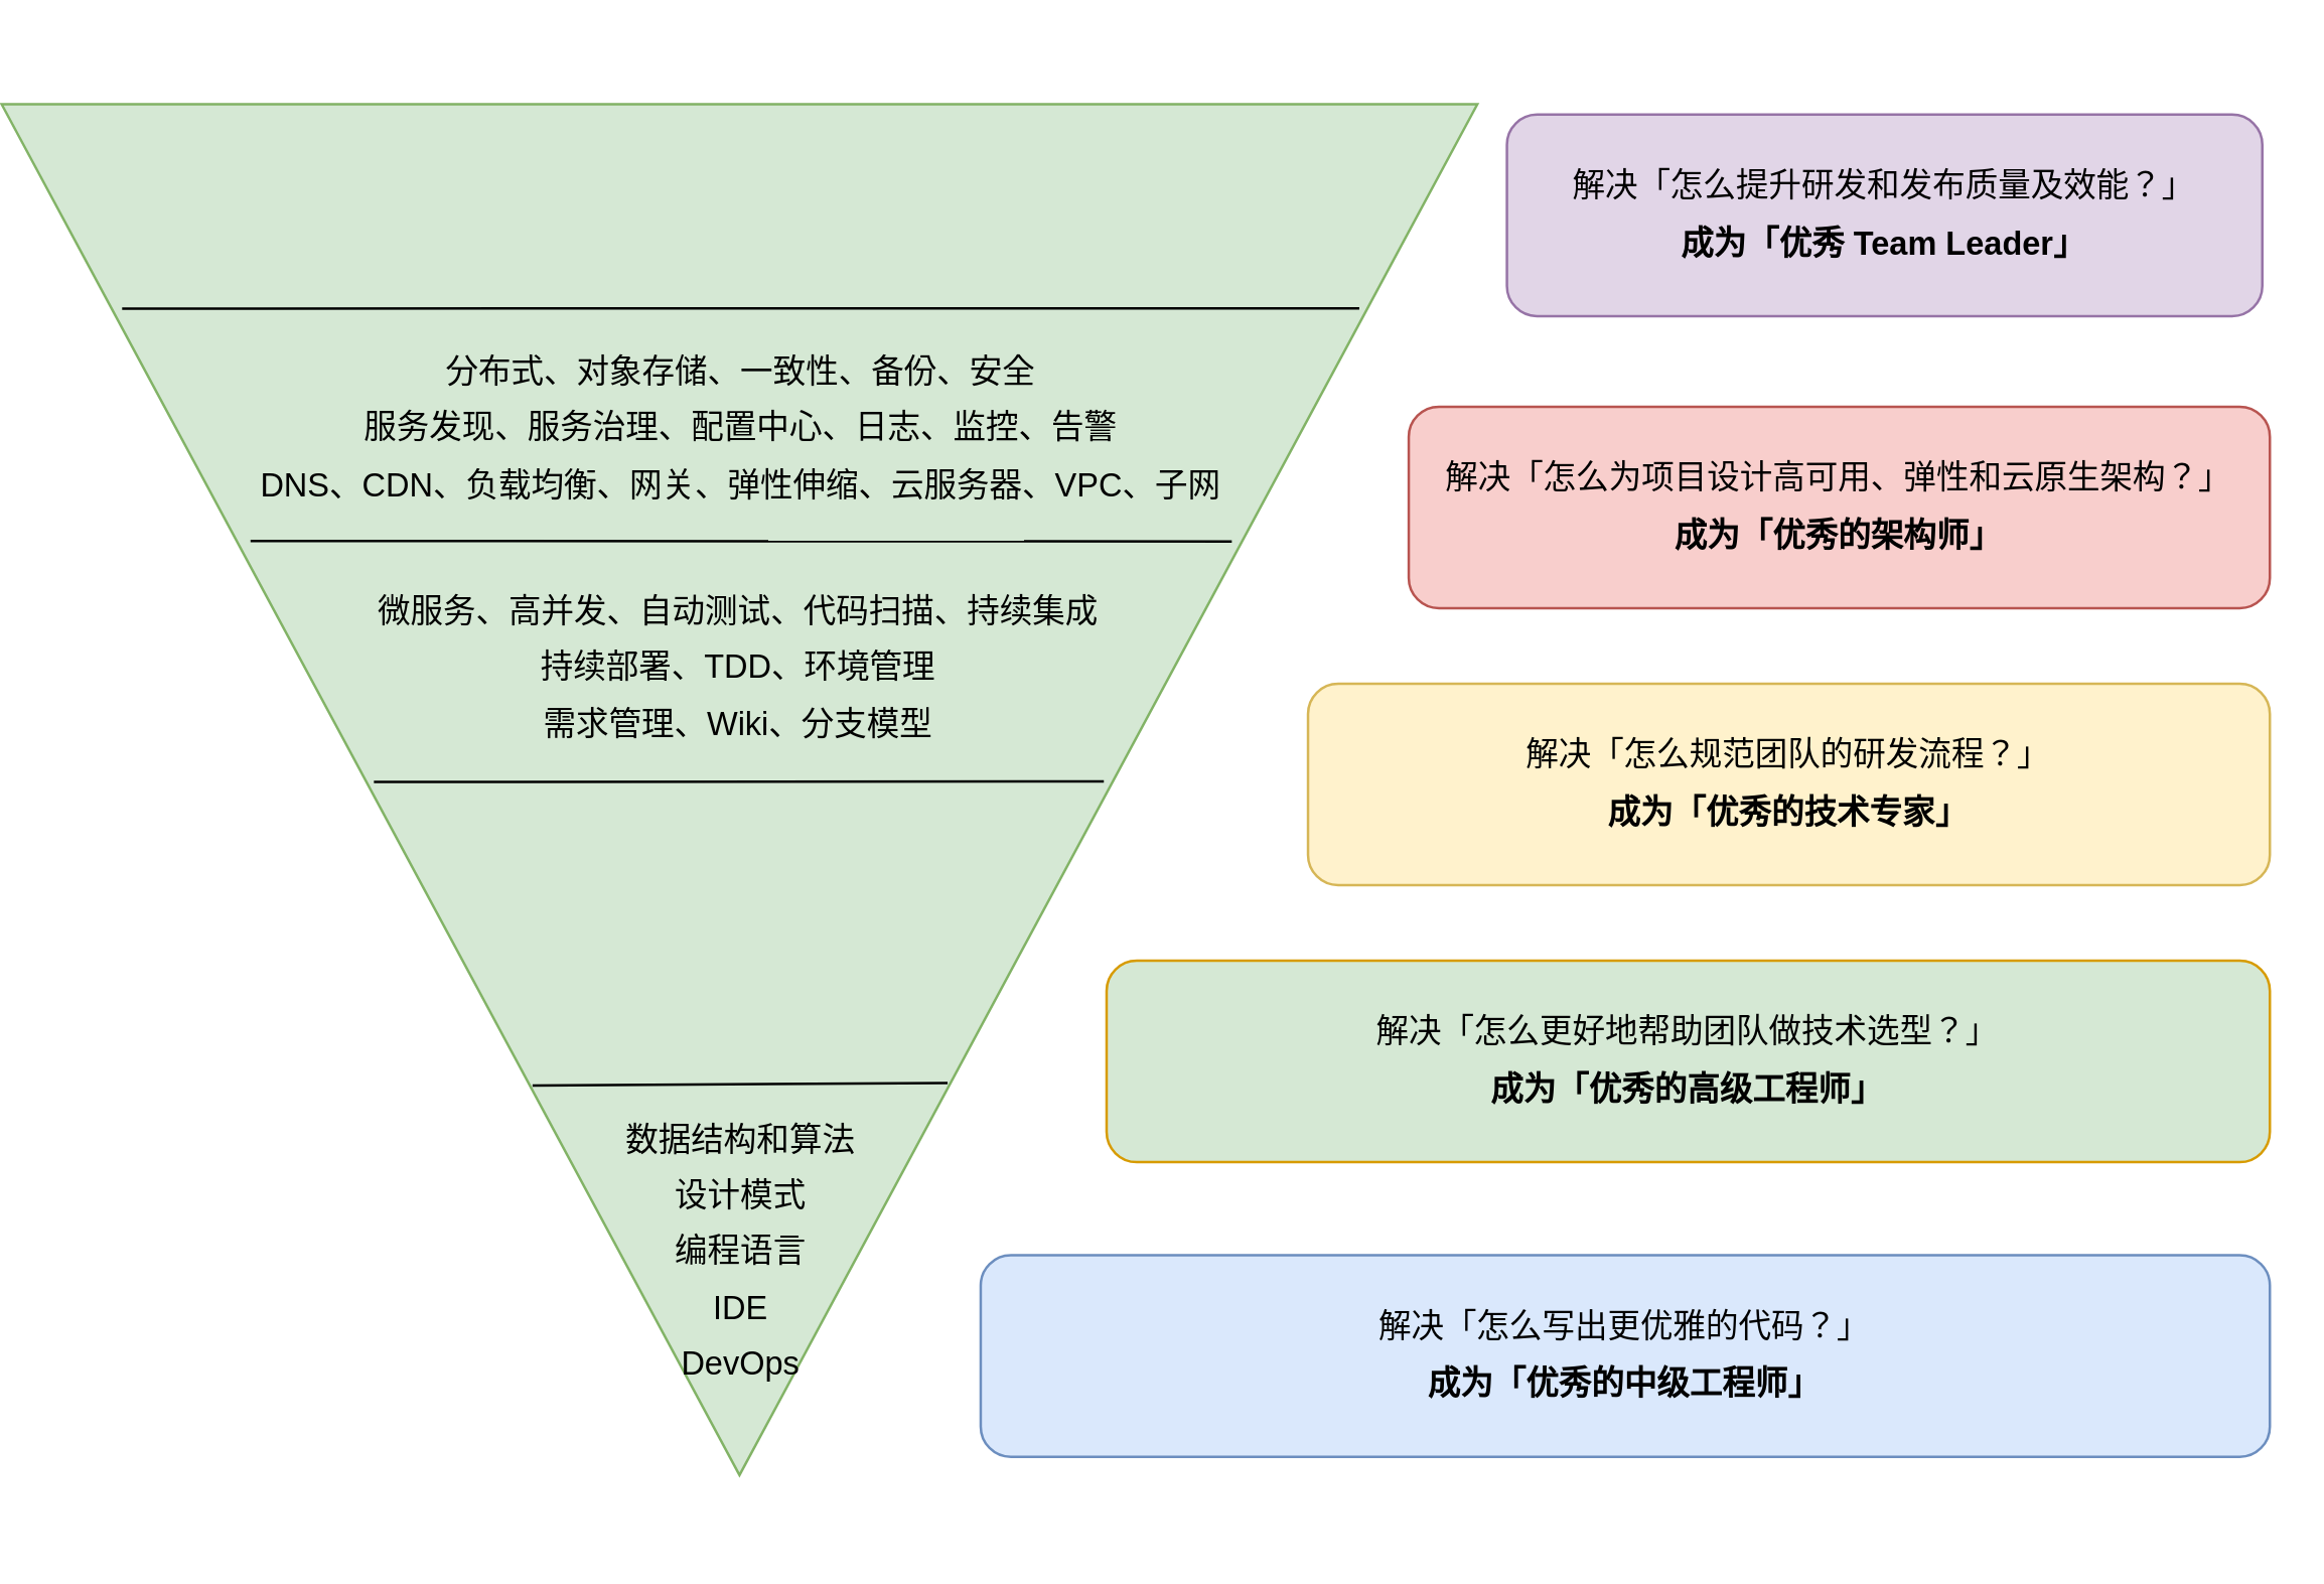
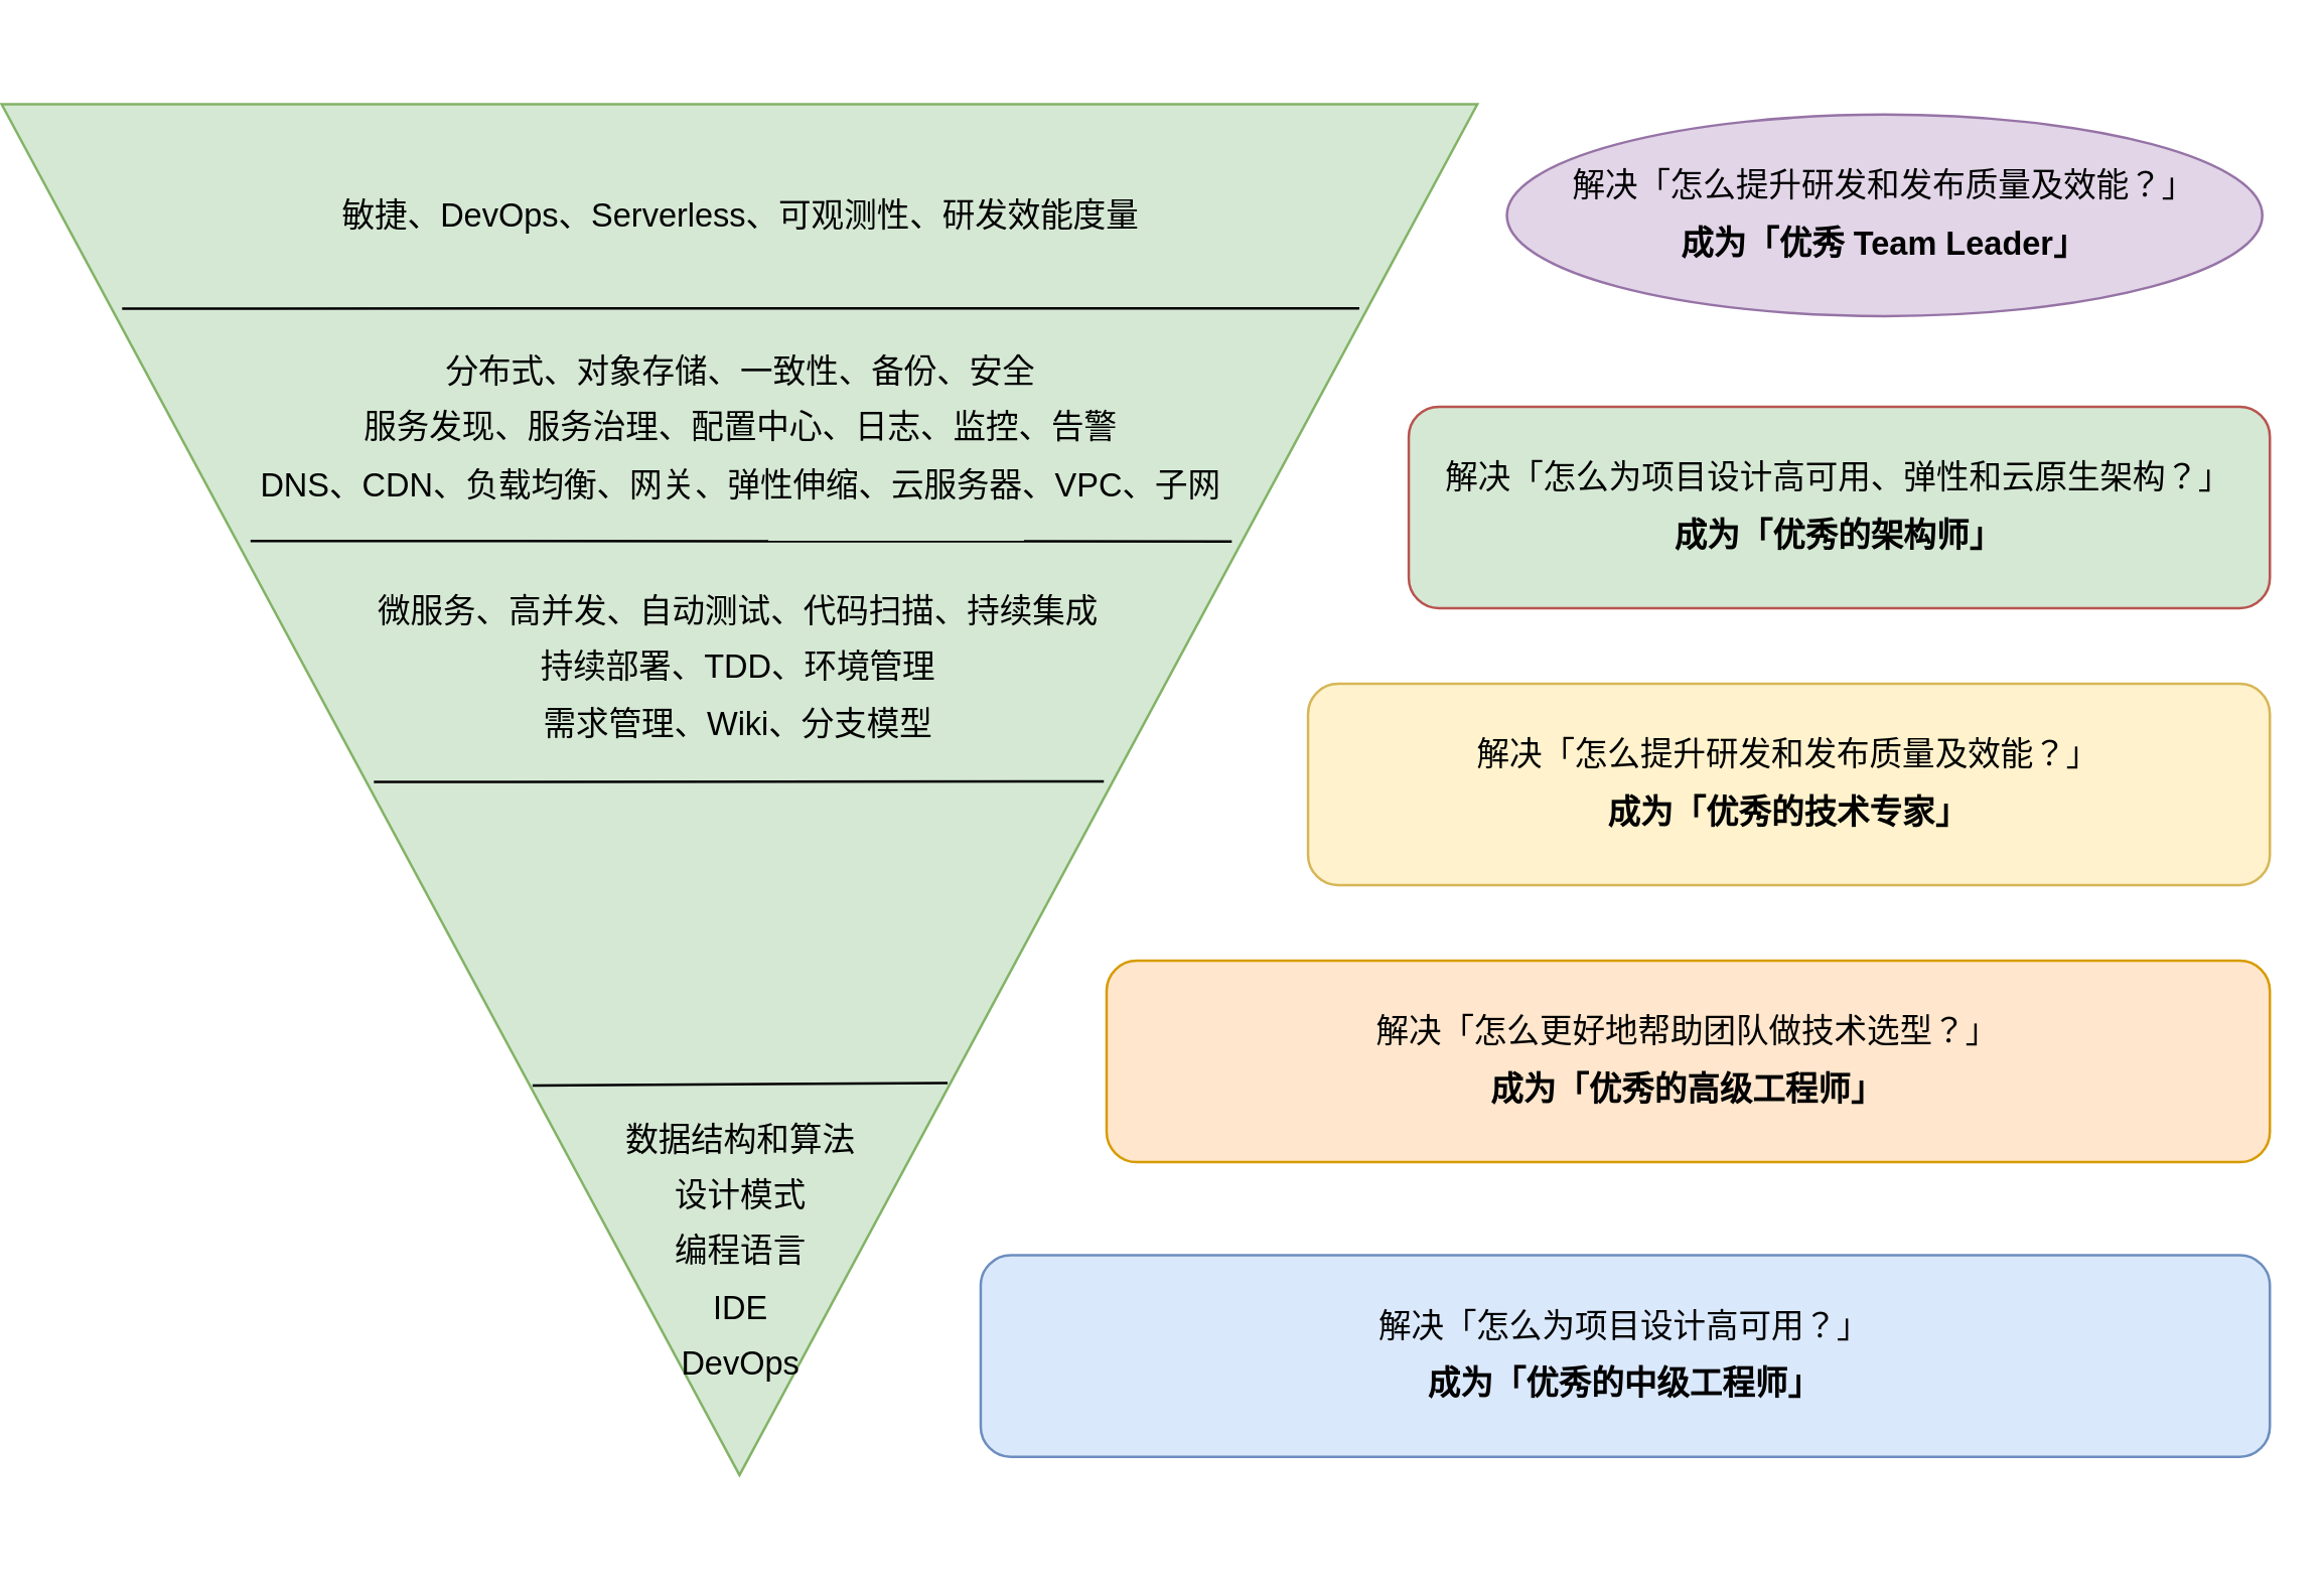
  <mxCell id="0" />
  <mxCell id="1" parent="0" />
  <mxCell id="2" value="" style="triangle;whiteSpace=wrap;html=1;rotation=90;fillColor=#d5e8d4;strokeColor=#82b366;" parent="1" vertex="1"><mxGeometry x="20" y="20" width="544.41" height="586.1" as="geometry" /></mxCell>
  <mxCell id="3" value="&lt;font style=&quot;font-size: 13px; line-height: 1.7;&quot;&gt;数据结构和算法&lt;br&gt;设计模式&lt;br&gt;编程语言&lt;br&gt;IDE&lt;br&gt;DevOps&lt;br&gt;&lt;/font&gt;" style="text;html=1;strokeColor=none;fillColor=none;align=center;verticalAlign=middle;whiteSpace=wrap;rounded=0;" parent="1" vertex="1"><mxGeometry x="198.21" y="475" width="190" height="44" as="geometry" /></mxCell>
  <mxCell id="4" value="" style="endArrow=none;html=1;rounded=0;entryX=0.494;entryY=0.248;entryDx=0;entryDy=0;entryPerimeter=0;" parent="1" edge="1"><mxGeometry width="50" height="50" relative="1" as="geometry"><mxPoint x="147" y="310" as="sourcePoint" /><mxPoint x="436.902" y="309.784" as="targetPoint" /></mxGeometry></mxCell>
  <mxCell id="5" value="" style="endArrow=none;html=1;rounded=0;exitX=0.122;exitY=0.062;exitDx=0;exitDy=0;exitPerimeter=0;entryX=0.714;entryY=0.359;entryDx=0;entryDy=0;entryPerimeter=0;" parent="1" target="2" edge="1"><mxGeometry width="50" height="50" relative="1" as="geometry"><mxPoint x="210.003" y="430.547" as="sourcePoint" /><mxPoint x="370" y="430" as="targetPoint" /></mxGeometry></mxCell>
  <mxCell id="6" value="&lt;font style=&quot;font-size: 13px; line-height: 1.7;&quot;&gt;微服务、高并发、自动测试、代码扫描、持续集成&lt;br&gt;持续部署、TDD、环境管理&lt;br&gt;需求管理、Wiki、分支模型&lt;br&gt;&lt;/font&gt;" style="text;html=1;strokeColor=none;fillColor=none;align=center;verticalAlign=middle;whiteSpace=wrap;rounded=0;" parent="1" vertex="1"><mxGeometry x="142.2" y="236" width="300" height="57" as="geometry" /></mxCell>
  <mxCell id="7" value="" style="endArrow=none;html=1;rounded=0;exitX=0.5;exitY=0.748;exitDx=0;exitDy=0;exitPerimeter=0;entryX=0.319;entryY=0.163;entryDx=0;entryDy=0;entryPerimeter=0;" parent="1" edge="1"><mxGeometry width="50" height="50" relative="1" as="geometry"><mxPoint x="98.002" y="214.29" as="sourcePoint" /><mxPoint x="487.721" y="214.512" as="targetPoint" /></mxGeometry></mxCell>
  <mxCell id="8" value="&lt;font style=&quot;font-size: 13px; line-height: 1.7;&quot;&gt;分布式、对象存储、一致性、备份、安全&lt;br&gt;服务发现、服务治理、配置中心、日志、监控、告警&lt;br&gt;DNS、CDN、负载均衡、网关、弹性伸缩、云服务器、VPC、子网&lt;br&gt;&lt;/font&gt;" style="text;html=1;strokeColor=none;fillColor=none;align=center;verticalAlign=middle;whiteSpace=wrap;rounded=0;" parent="1" vertex="1"><mxGeometry x="95.36" y="141" width="395.69" height="57" as="geometry" /></mxCell>
  <mxCell id="9" value="" style="endArrow=none;html=1;rounded=0;exitX=0.5;exitY=0.748;exitDx=0;exitDy=0;exitPerimeter=0;entryX=0.16;entryY=0.08;entryDx=0;entryDy=0;entryPerimeter=0;" parent="1" edge="1"><mxGeometry width="50" height="50" relative="1" as="geometry"><mxPoint x="47.002" y="122" as="sourcePoint" /><mxPoint x="538.367" y="121.951" as="targetPoint" /></mxGeometry></mxCell>
- <mxCell id="11" value="&lt;p style=&quot;line-height: 1.7;&quot;&gt;解决「怎么写出更优雅的代码？」&lt;br&gt;&lt;b&gt;成为「优秀的中级工程师」&lt;/b&gt;&lt;/p&gt;" style="rounded=1;whiteSpace=wrap;html=1;fontSize=13;fillColor=#dae8fc;strokeColor=#6c8ebf;" parent="1" vertex="1"><mxGeometry x="388" y="498" width="512" height="80" as="geometry" /></mxCell>
- <mxCell id="12" value="&lt;p style=&quot;line-height: 1.7;&quot;&gt;解决「怎么更好地帮助团队做技术选型？」&lt;br&gt;&lt;b&gt;成为「优秀的高级工程师」&lt;/b&gt;&lt;/p&gt;" style="rounded=1;whiteSpace=wrap;html=1;fontSize=13;fillColor=#d5e8d4;strokeColor=#d79b00;" parent="1" vertex="1"><mxGeometry x="438" y="381" width="462" height="80" as="geometry" /></mxCell>
- <mxCell id="13" value="&lt;p style=&quot;line-height: 1.7;&quot;&gt;解决「怎么规范团队的研发流程？」&lt;br&gt;&lt;b&gt;成为「优秀的技术专家」&lt;/b&gt;&lt;/p&gt;" style="rounded=1;whiteSpace=wrap;html=1;fontSize=13;fillColor=#fff2cc;strokeColor=#d6b656;" parent="1" vertex="1"><mxGeometry x="518" y="271" width="382" height="80" as="geometry" /></mxCell>
- <mxCell id="14" value="&lt;p style=&quot;line-height: 1.7;&quot;&gt;解决「怎么为项目设计高可用、弹性和云原生架构？」&lt;br&gt;&lt;b&gt;成为「优秀的架构师」&lt;/b&gt;&lt;/p&gt;" style="rounded=1;whiteSpace=wrap;html=1;fontSize=13;fillColor=#f8cecc;strokeColor=#b85450;" parent="1" vertex="1"><mxGeometry x="558" y="161" width="342" height="80" as="geometry" /></mxCell>
- <mxCell id="15" value="&lt;p style=&quot;line-height: 1.7;&quot;&gt;解决「怎么提升研发和发布质量及效能？」&lt;br&gt;&lt;b&gt;成为「优秀 Team Leader」&lt;/b&gt;&lt;/p&gt;" style="rounded=1;whiteSpace=wrap;html=1;fontSize=13;fillColor=#e1d5e7;strokeColor=#9673a6;" parent="1" vertex="1"><mxGeometry x="597" y="45" width="300" height="80" as="geometry" /></mxCell>
+ <mxCell id="10" value="&lt;font style=&quot;font-size: 13px;&quot;&gt;敏捷、DevOps、Serverless、可观测性、研发效能度量&lt;br&gt;&lt;/font&gt;" style="text;html=1;strokeColor=none;fillColor=none;align=center;verticalAlign=middle;whiteSpace=wrap;rounded=0;" parent="1" vertex="1"><mxGeometry x="95.35" y="56" width="395.69" height="57" as="geometry" /></mxCell>
+ <mxCell id="11" value="&lt;p style=&quot;line-height: 1.7;&quot;&gt;解决「怎么为项目设计高可用？」&lt;br&gt;&lt;b&gt;成为「优秀的中级工程师」&lt;/b&gt;&lt;/p&gt;" style="rounded=1;whiteSpace=wrap;html=1;fontSize=13;fillColor=#dae8fc;strokeColor=#6c8ebf;" parent="1" vertex="1"><mxGeometry x="388" y="498" width="512" height="80" as="geometry" /></mxCell>
+ <mxCell id="12" value="&lt;p style=&quot;line-height: 1.7;&quot;&gt;解决「怎么更好地帮助团队做技术选型？」&lt;br&gt;&lt;b&gt;成为「优秀的高级工程师」&lt;/b&gt;&lt;/p&gt;" style="rounded=1;whiteSpace=wrap;html=1;fontSize=13;fillColor=#ffe6cc;strokeColor=#d79b00;" parent="1" vertex="1"><mxGeometry x="438" y="381" width="462" height="80" as="geometry" /></mxCell>
+ <mxCell id="13" value="&lt;p style=&quot;line-height: 1.7;&quot;&gt;解决「怎么提升研发和发布质量及效能？」&lt;br&gt;&lt;b&gt;成为「优秀的技术专家」&lt;/b&gt;&lt;/p&gt;" style="rounded=1;whiteSpace=wrap;html=1;fontSize=13;fillColor=#fff2cc;strokeColor=#d6b656;" parent="1" vertex="1"><mxGeometry x="518" y="271" width="382" height="80" as="geometry" /></mxCell>
+ <mxCell id="14" value="&lt;p style=&quot;line-height: 1.7;&quot;&gt;解决「怎么为项目设计高可用、弹性和云原生架构？」&lt;br&gt;&lt;b&gt;成为「优秀的架构师」&lt;/b&gt;&lt;/p&gt;" style="rounded=1;whiteSpace=wrap;html=1;fontSize=13;fillColor=#d5e8d4;strokeColor=#b85450;" parent="1" vertex="1"><mxGeometry x="558" y="161" width="342" height="80" as="geometry" /></mxCell>
+ <mxCell id="15" value="&lt;p style=&quot;line-height: 1.7;&quot;&gt;解决「怎么提升研发和发布质量及效能？」&lt;br&gt;&lt;b&gt;成为「优秀 Team Leader」&lt;/b&gt;&lt;/p&gt;" style="ellipse;whiteSpace=wrap;html=1;fontSize=13;fillColor=#e1d5e7;strokeColor=#9673a6;" parent="1" vertex="1"><mxGeometry x="597" y="45" width="300" height="80" as="geometry" /></mxCell>
